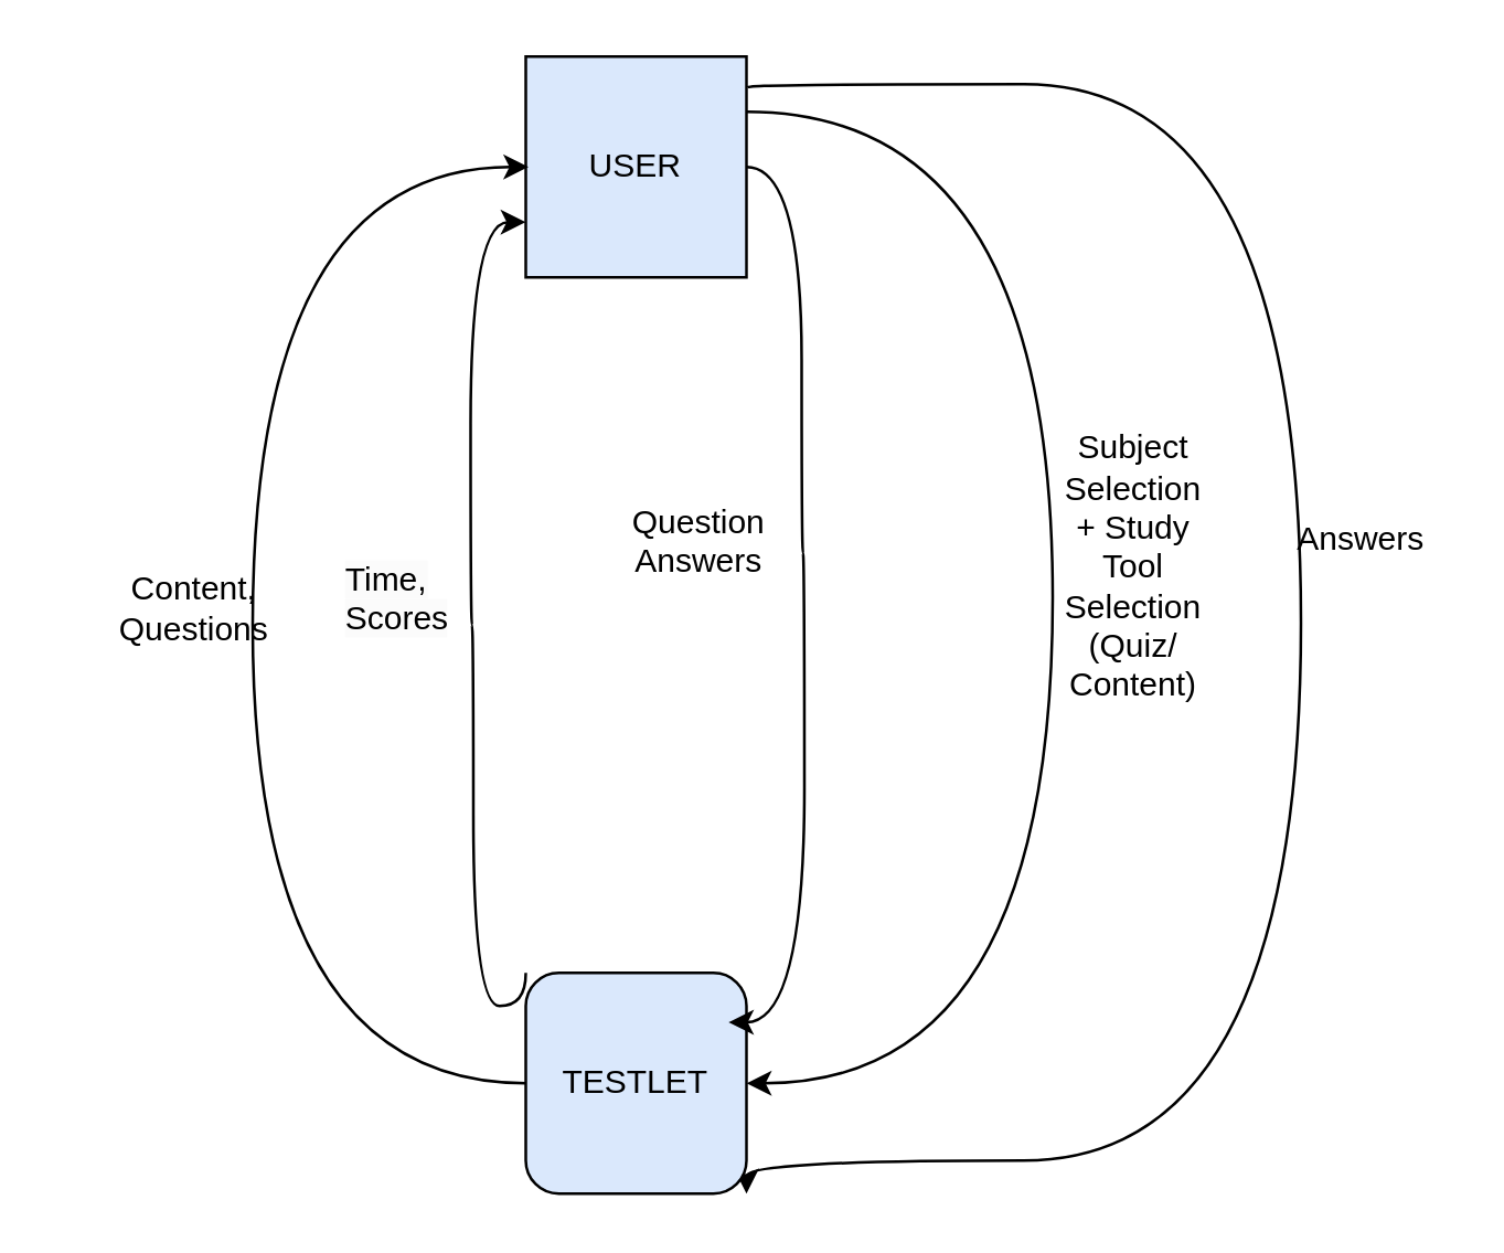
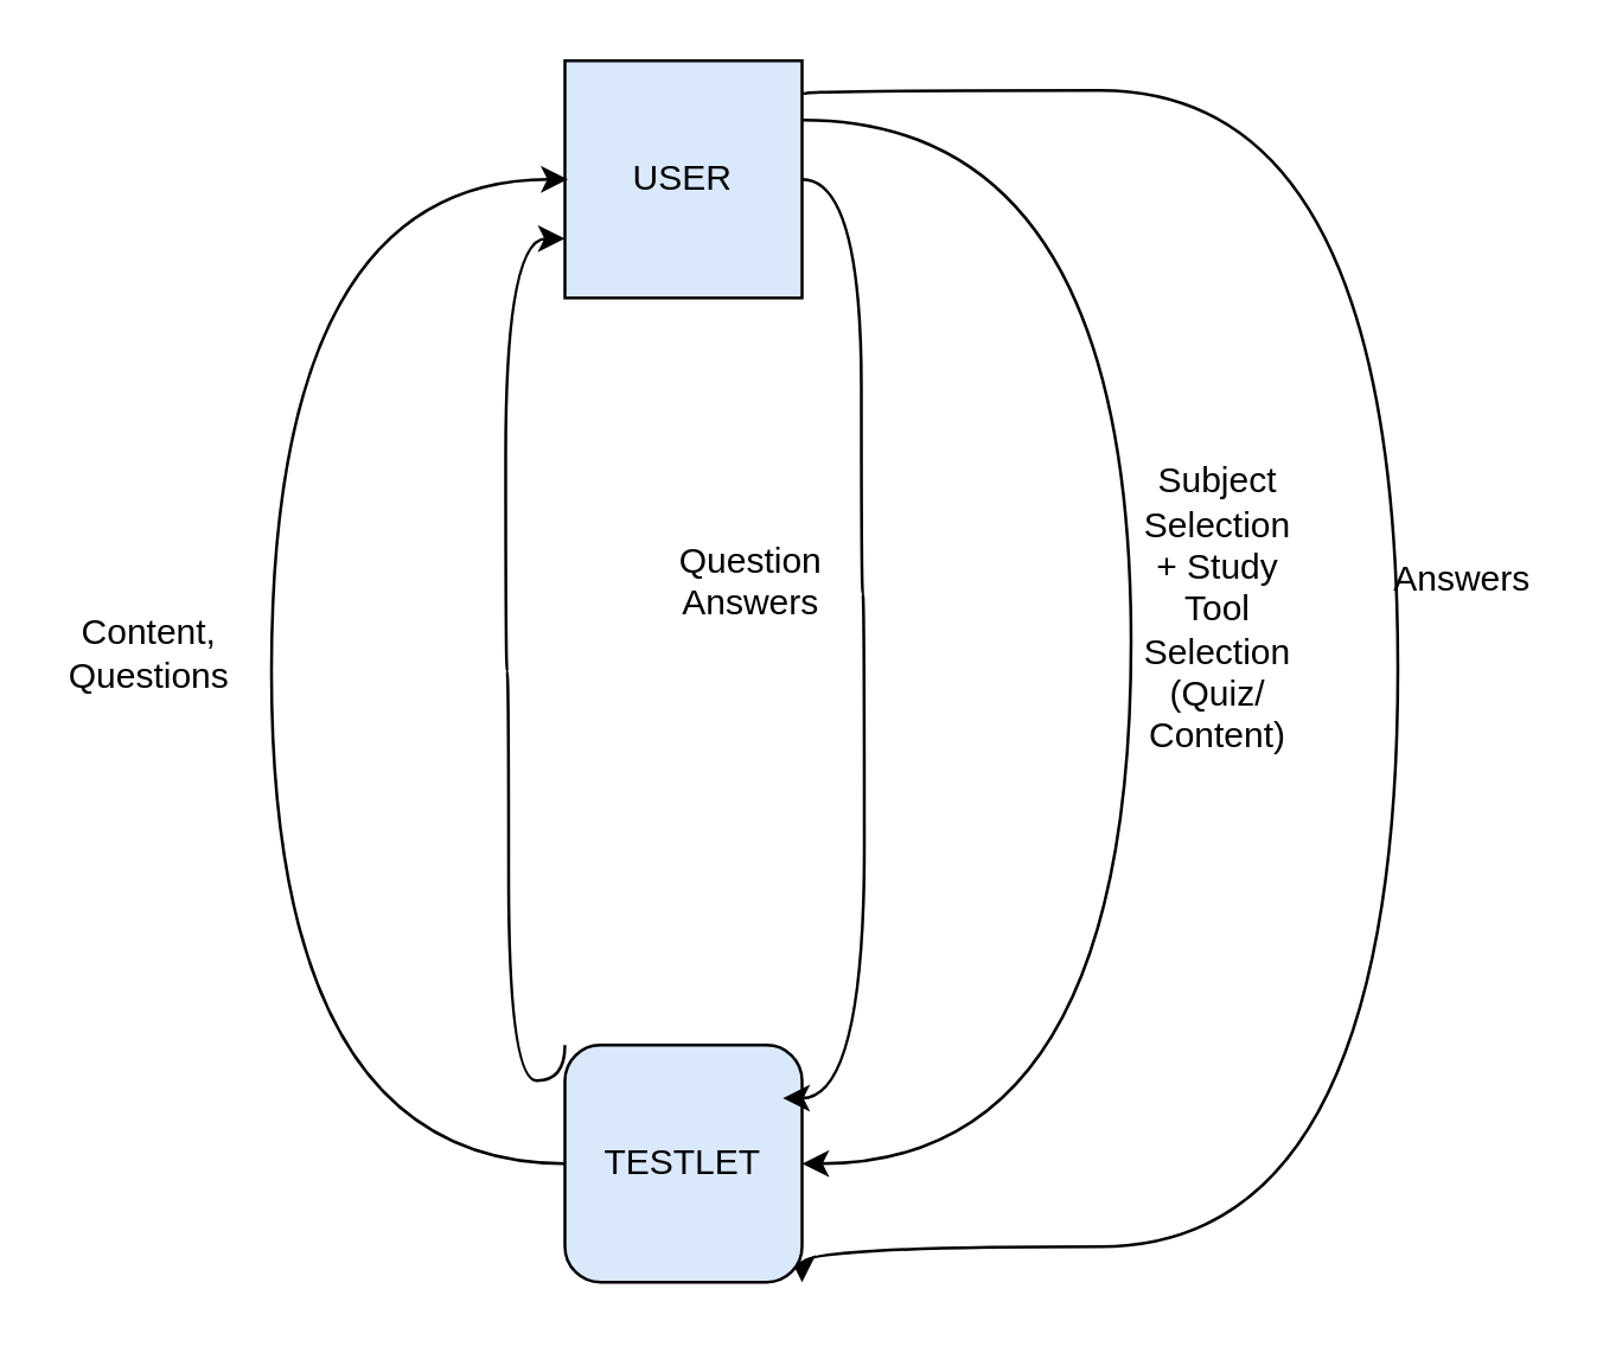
  <mxCell id="0" />
  <mxCell id="1" parent="0" />
  <mxCell id="2" style="edgeStyle=orthogonalEdgeStyle;rounded=0;orthogonalLoop=1;jettySize=auto;html=1;entryX=1;entryY=1;entryDx=0;entryDy=0;curved=1;exitX=1.001;exitY=0.139;exitDx=0;exitDy=0;exitPerimeter=0;" parent="1" source="4" target="7" edge="1"><mxGeometry relative="1" as="geometry"><mxPoint x="281.385" y="410" as="targetPoint" /><Array as="points"><mxPoint x="270" y="30" /><mxPoint x="471" y="30" /><mxPoint x="471" y="420" /></Array></mxGeometry></mxCell>
  <mxCell id="3" style="edgeStyle=orthogonalEdgeStyle;curved=1;rounded=0;orthogonalLoop=1;jettySize=auto;html=1;exitX=1;exitY=0.25;exitDx=0;exitDy=0;entryX=1;entryY=0.5;entryDx=0;entryDy=0;" parent="1" source="4" target="7" edge="1"><mxGeometry relative="1" as="geometry"><Array as="points"><mxPoint x="381" y="40" /><mxPoint x="381" y="392" /></Array></mxGeometry></mxCell>
  <mxCell id="4" value="USER" style="whiteSpace=wrap;html=1;aspect=fixed;fillColor=#dae8fc;strokeColor=#000000;" parent="1" vertex="1"><mxGeometry x="190" y="20" width="80" height="80" as="geometry" /></mxCell>
  <mxCell id="5" style="edgeStyle=orthogonalEdgeStyle;curved=1;rounded=0;orthogonalLoop=1;jettySize=auto;html=1;exitX=0;exitY=0.5;exitDx=0;exitDy=0;" parent="1" source="7" edge="1"><mxGeometry relative="1" as="geometry"><mxPoint x="191" y="60" as="targetPoint" /><Array as="points"><mxPoint x="91" y="392" /><mxPoint x="91" y="60" /></Array></mxGeometry></mxCell>
  <mxCell id="6" style="edgeStyle=orthogonalEdgeStyle;curved=1;rounded=0;orthogonalLoop=1;jettySize=auto;html=1;exitX=0;exitY=0;exitDx=0;exitDy=0;entryX=0;entryY=0.75;entryDx=0;entryDy=0;" parent="1" source="7" target="4" edge="1"><mxGeometry relative="1" as="geometry"><Array as="points"><mxPoint x="171" y="364" /><mxPoint x="171" y="226" /><mxPoint x="170" y="226" /><mxPoint x="170" y="80" /></Array></mxGeometry></mxCell>
  <mxCell id="7" value="TESTLET" style="whiteSpace=wrap;html=1;aspect=fixed;fillColor=#dae8fc;strokeColor=#000000;rounded=1;" parent="1" vertex="1"><mxGeometry x="190" y="352" width="80" height="80" as="geometry" /></mxCell>
  <mxCell id="8" value="Answers" style="text;html=1;align=center;verticalAlign=middle;whiteSpace=wrap;rounded=0;" parent="1" vertex="1"><mxGeometry x="463" y="180" width="60" height="30" as="geometry" /></mxCell>
  <mxCell id="9" value="Subject Selection&lt;div&gt;+ Study Tool Selection (Quiz/&lt;/div&gt;&lt;div&gt;Content)&lt;/div&gt;" style="text;html=1;align=center;verticalAlign=middle;whiteSpace=wrap;rounded=0;" parent="1" vertex="1"><mxGeometry x="388" y="191" width="45" height="27" as="geometry" /></mxCell>
- <mxCell id="10" value="Content, Questions" style="text;html=1;align=center;verticalAlign=middle;whiteSpace=wrap;rounded=0;" parent="1" vertex="1"><mxGeometry x="40" y="205" width="60" height="30" as="geometry" /></mxCell>
+ <mxCell id="10" value="Content, Questions" style="text;html=1;align=center;verticalAlign=middle;whiteSpace=wrap;rounded=0;" parent="1" vertex="1"><mxGeometry x="20" y="205" width="60" height="30" as="geometry" /></mxCell>
  <mxCell id="11" style="edgeStyle=orthogonalEdgeStyle;curved=1;rounded=0;orthogonalLoop=1;jettySize=auto;html=1;exitX=1;exitY=0.5;exitDx=0;exitDy=0;entryX=0.919;entryY=0.224;entryDx=0;entryDy=0;entryPerimeter=0;" parent="1" source="4" target="7" edge="1"><mxGeometry relative="1" as="geometry"><Array as="points"><mxPoint x="290" y="60" /><mxPoint x="290" y="200" /><mxPoint x="291" y="200" /><mxPoint x="291" y="370" /></Array></mxGeometry></mxCell>
  <mxCell id="12" value="&lt;div style=&quot;text-align: center;&quot;&gt;&lt;span style=&quot;background-color: initial;&quot;&gt;Question Answers&lt;/span&gt;&lt;/div&gt;" style="text;whiteSpace=wrap;html=1;" parent="1" vertex="1"><mxGeometry x="222" y="175" width="60" height="40" as="geometry" /></mxCell>
- <mxCell id="13" value="&lt;span style=&quot;color: rgb(0, 0, 0); font-family: Helvetica; font-size: 12px; font-style: normal; font-variant-ligatures: normal; font-variant-caps: normal; font-weight: 400; letter-spacing: normal; orphans: 2; text-align: center; text-indent: 0px; text-transform: none; widows: 2; word-spacing: 0px; -webkit-text-stroke-width: 0px; white-space: normal; background-color: rgb(251, 251, 251); text-decoration-thickness: initial; text-decoration-style: initial; text-decoration-color: initial; display: inline !important; float: none;&quot;&gt;Time, Scores&lt;/span&gt;" style="text;whiteSpace=wrap;html=1;" parent="1" vertex="1"><mxGeometry x="123" y="196" width="40" height="40" as="geometry" /></mxCell>
